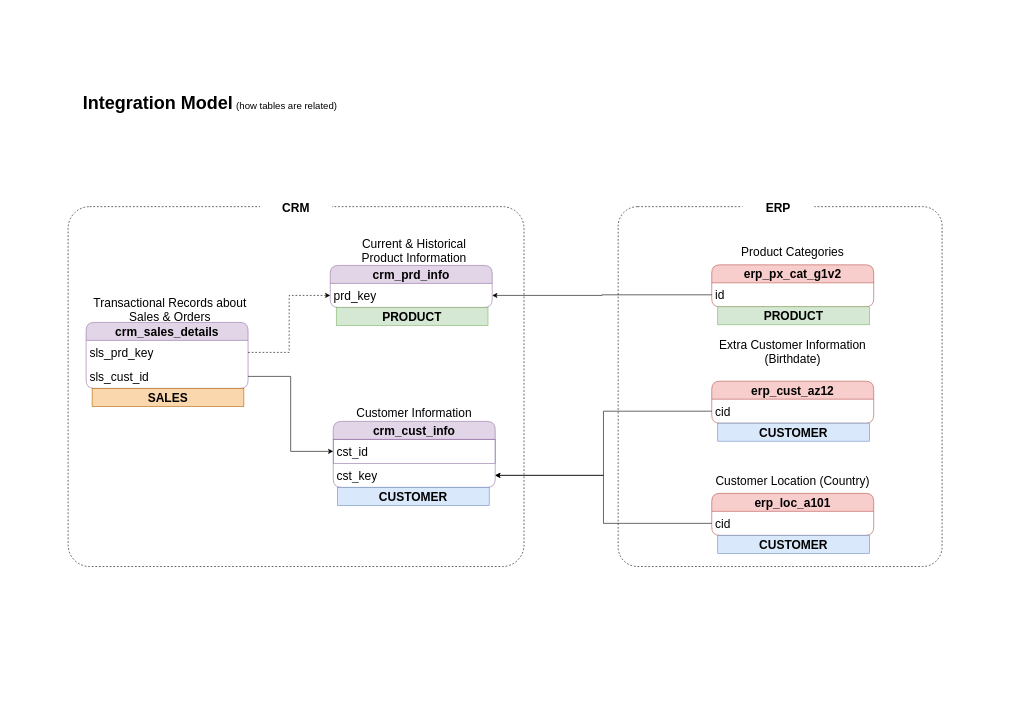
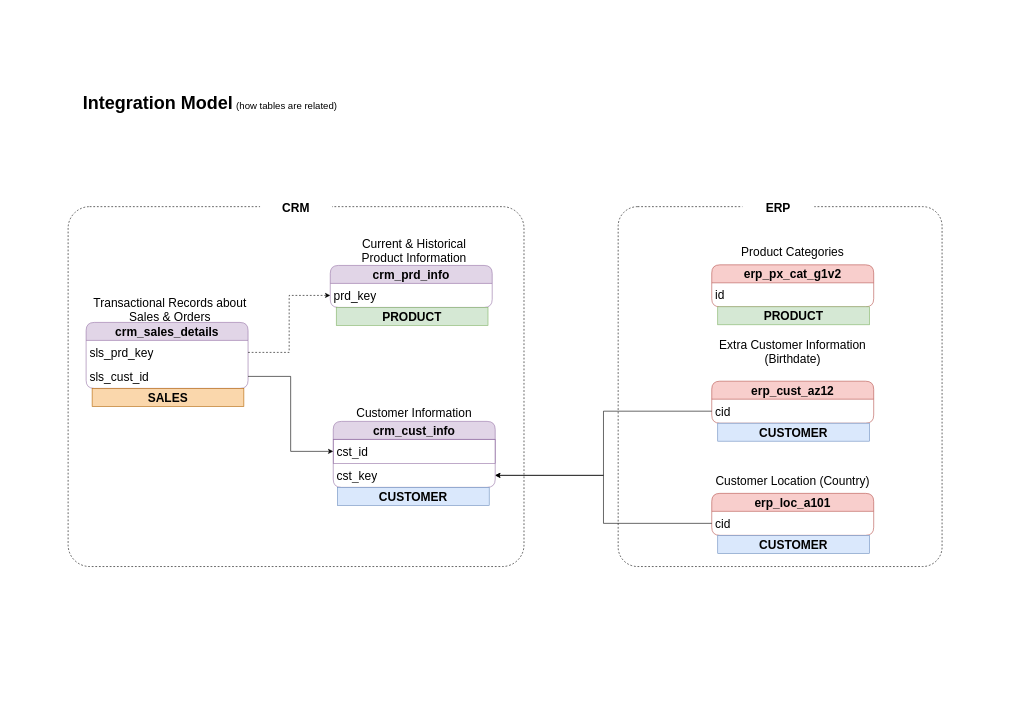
  <mxCell id="0" />
  <mxCell id="1" parent="0" />
  <mxCell id="2" value="&lt;font style=&quot;&quot;&gt;&lt;b style=&quot;&quot;&gt;&lt;font style=&quot;font-size: 30px;&quot;&gt;Integration Model&lt;/font&gt;&lt;/b&gt;&lt;span style=&quot;font-size: 20px;&quot;&gt;&amp;nbsp;&lt;/span&gt;&lt;/font&gt;&lt;font style=&quot;font-size: 16px;&quot;&gt;(how tables are related)&lt;/font&gt;" style="text;html=1;align=left;verticalAlign=top;whiteSpace=wrap;rounded=0;" parent="1" vertex="1"><mxGeometry x="136" y="147" width="430" height="40" as="geometry" /></mxCell>
  <mxCell id="3" value="crm_cust_info" style="swimlane;fontStyle=1;childLayout=stackLayout;horizontal=1;startSize=30;horizontalStack=0;resizeParent=1;resizeParentMax=0;resizeLast=0;collapsible=1;marginBottom=0;whiteSpace=wrap;html=1;fontSize=20;rounded=1;shadow=0;fillColor=#e1d5e7;strokeColor=#9673a6;container=0;" parent="1" vertex="1"><mxGeometry x="555" y="702" width="270" height="110" as="geometry" /></mxCell>
  <mxCell id="4" value="&lt;span&gt;&lt;font style=&quot;font-size: 20px;&quot;&gt;Customer Information&lt;/font&gt;&lt;/span&gt;" style="text;html=1;align=center;verticalAlign=middle;whiteSpace=wrap;rounded=0;fontStyle=0;container=0;" parent="1" vertex="1"><mxGeometry x="565" y="672" width="250" height="30" as="geometry" /></mxCell>
  <mxCell id="5" value="crm_prd_info" style="swimlane;fontStyle=1;childLayout=stackLayout;horizontal=1;startSize=30;horizontalStack=0;resizeParent=1;resizeParentMax=0;resizeLast=0;collapsible=1;marginBottom=0;whiteSpace=wrap;html=1;fontSize=20;rounded=1;shadow=0;fillColor=#e1d5e7;strokeColor=#9673a6;container=0;" parent="1" vertex="1"><mxGeometry x="550" y="442" width="270" height="70" as="geometry" /></mxCell>
  <mxCell id="6" value="&lt;font style=&quot;font-size: 20px;&quot;&gt;Current &amp;amp; Historical&lt;br&gt;Product Information&lt;/font&gt;" style="text;html=1;align=center;verticalAlign=middle;whiteSpace=wrap;rounded=0;container=0;" parent="1" vertex="1"><mxGeometry x="510" y="392" width="360" height="50" as="geometry" /></mxCell>
  <mxCell id="7" value="crm_sales_details" style="swimlane;fontStyle=1;childLayout=stackLayout;horizontal=1;startSize=30;horizontalStack=0;resizeParent=1;resizeParentMax=0;resizeLast=0;collapsible=1;marginBottom=0;whiteSpace=wrap;html=1;fontSize=20;rounded=1;shadow=0;fillColor=#e1d5e7;strokeColor=#9673a6;container=0;" parent="1" vertex="1"><mxGeometry x="143" y="537" width="270" height="110" as="geometry" /></mxCell>
  <mxCell id="8" value="&lt;span&gt;&lt;font style=&quot;font-size: 20px;&quot;&gt;Transactional Records about&lt;br&gt;Sales &amp;amp; Orders&lt;/font&gt;&lt;/span&gt;" style="text;html=1;align=center;verticalAlign=middle;whiteSpace=wrap;rounded=0;fontStyle=0;container=0;" parent="1" vertex="1"><mxGeometry x="103" y="492" width="360" height="45" as="geometry" /></mxCell>
  <mxCell id="9" style="edgeStyle=orthogonalEdgeStyle;rounded=0;orthogonalLoop=1;jettySize=auto;html=1;entryX=0;entryY=0.5;entryDx=0;entryDy=0;dashed=1;" parent="1" source="31" target="30" edge="1"><mxGeometry relative="1" as="geometry" /></mxCell>
  <mxCell id="10" style="edgeStyle=orthogonalEdgeStyle;rounded=0;orthogonalLoop=1;jettySize=auto;html=1;entryX=0;entryY=0.5;entryDx=0;entryDy=0;" parent="1" source="32" target="27" edge="1"><mxGeometry relative="1" as="geometry" /></mxCell>
  <mxCell id="11" value="erp_cust_az12" style="swimlane;fontStyle=1;childLayout=stackLayout;horizontal=1;startSize=30;horizontalStack=0;resizeParent=1;resizeParentMax=0;resizeLast=0;collapsible=1;marginBottom=0;whiteSpace=wrap;html=1;fontSize=20;rounded=1;shadow=0;fillColor=#f8cecc;strokeColor=#b85450;" parent="1" vertex="1"><mxGeometry x="1186" y="635" width="270" height="70" as="geometry" /></mxCell>
  <mxCell id="12" value="cid" style="text;strokeColor=none;fillColor=none;align=left;verticalAlign=middle;spacingLeft=4;spacingRight=4;overflow=hidden;points=[[0,0.5],[1,0.5]];portConstraint=eastwest;rotatable=0;whiteSpace=wrap;html=1;fontSize=20;" parent="11" vertex="1"><mxGeometry y="30" width="270" height="40" as="geometry" /></mxCell>
  <mxCell id="13" value="&lt;span&gt;&lt;font style=&quot;font-size: 20px;&quot;&gt;Extra Customer Information (Birthdate)&lt;/font&gt;&lt;/span&gt;" style="text;html=1;align=center;verticalAlign=middle;whiteSpace=wrap;rounded=0;fontStyle=0" parent="1" vertex="1"><mxGeometry x="1196" y="555" width="250" height="60" as="geometry" /></mxCell>
  <mxCell id="14" style="edgeStyle=orthogonalEdgeStyle;rounded=0;orthogonalLoop=1;jettySize=auto;html=1;entryX=1;entryY=0.5;entryDx=0;entryDy=0;" parent="1" source="12" target="29" edge="1"><mxGeometry relative="1" as="geometry" /></mxCell>
  <mxCell id="15" value="erp_loc_a101" style="swimlane;fontStyle=1;childLayout=stackLayout;horizontal=1;startSize=30;horizontalStack=0;resizeParent=1;resizeParentMax=0;resizeLast=0;collapsible=1;marginBottom=0;whiteSpace=wrap;html=1;fontSize=20;rounded=1;shadow=0;fillColor=#f8cecc;strokeColor=#b85450;" parent="1" vertex="1"><mxGeometry x="1186" y="822" width="270" height="70" as="geometry" /></mxCell>
  <mxCell id="16" value="cid" style="text;strokeColor=none;fillColor=none;align=left;verticalAlign=middle;spacingLeft=4;spacingRight=4;overflow=hidden;points=[[0,0.5],[1,0.5]];portConstraint=eastwest;rotatable=0;whiteSpace=wrap;html=1;fontSize=20;" parent="15" vertex="1"><mxGeometry y="30" width="270" height="40" as="geometry" /></mxCell>
  <mxCell id="17" value="&lt;span&gt;&lt;font style=&quot;font-size: 20px;&quot;&gt;Customer Location (Country)&lt;/font&gt;&lt;/span&gt;" style="text;html=1;align=center;verticalAlign=middle;whiteSpace=wrap;rounded=0;fontStyle=0" parent="1" vertex="1"><mxGeometry x="1186" y="778" width="270" height="44" as="geometry" /></mxCell>
  <mxCell id="18" style="edgeStyle=orthogonalEdgeStyle;rounded=0;orthogonalLoop=1;jettySize=auto;html=1;entryX=1;entryY=0.5;entryDx=0;entryDy=0;" parent="1" source="16" target="29" edge="1"><mxGeometry relative="1" as="geometry" /></mxCell>
  <mxCell id="19" value="erp_px_cat_g1v2" style="swimlane;fontStyle=1;childLayout=stackLayout;horizontal=1;startSize=30;horizontalStack=0;resizeParent=1;resizeParentMax=0;resizeLast=0;collapsible=1;marginBottom=0;whiteSpace=wrap;html=1;fontSize=20;rounded=1;shadow=0;fillColor=#f8cecc;strokeColor=#b85450;" parent="1" vertex="1"><mxGeometry x="1186" y="441" width="270" height="70" as="geometry" /></mxCell>
  <mxCell id="20" value="id" style="text;strokeColor=none;fillColor=none;align=left;verticalAlign=middle;spacingLeft=4;spacingRight=4;overflow=hidden;points=[[0,0.5],[1,0.5]];portConstraint=eastwest;rotatable=0;whiteSpace=wrap;html=1;fontSize=20;" parent="19" vertex="1"><mxGeometry y="30" width="270" height="40" as="geometry" /></mxCell>
  <mxCell id="21" value="&lt;span&gt;&lt;font style=&quot;font-size: 20px;&quot;&gt;Product Categories&lt;/font&gt;&lt;/span&gt;" style="text;html=1;align=center;verticalAlign=middle;whiteSpace=wrap;rounded=0;fontStyle=0" parent="1" vertex="1"><mxGeometry x="1186" y="397" width="270" height="44" as="geometry" /></mxCell>
- <mxCell id="22" style="edgeStyle=orthogonalEdgeStyle;rounded=0;orthogonalLoop=1;jettySize=auto;html=1;entryX=1;entryY=0.5;entryDx=0;entryDy=0;" parent="1" source="20" target="30" edge="1"><mxGeometry relative="1" as="geometry" /></mxCell>
  <mxCell id="23" value="" style="rounded=1;whiteSpace=wrap;html=1;arcSize=6;fillColor=none;dashed=1;container=0;" parent="1" vertex="1"><mxGeometry x="113" y="344" width="760" height="600" as="geometry" /></mxCell>
  <mxCell id="24" value="&lt;font&gt;&lt;span&gt;CRM&lt;/span&gt;&lt;/font&gt;" style="rounded=1;whiteSpace=wrap;html=1;fontStyle=1;fontSize=20;fillColor=default;strokeColor=none;container=0;" parent="1" vertex="1"><mxGeometry x="433" y="315" width="120" height="60" as="geometry" /></mxCell>
  <mxCell id="25" value="" style="rounded=1;whiteSpace=wrap;html=1;arcSize=6;fillColor=none;dashed=1;" parent="1" vertex="1"><mxGeometry x="1030" y="344" width="540" height="600" as="geometry" /></mxCell>
  <mxCell id="26" value="&lt;font&gt;&lt;span&gt;ERP&lt;/span&gt;&lt;/font&gt;" style="rounded=1;whiteSpace=wrap;html=1;fontStyle=1;fontSize=20;fillColor=default;strokeColor=none;" parent="1" vertex="1"><mxGeometry x="1237" y="315" width="120" height="60" as="geometry" /></mxCell>
  <mxCell id="27" value="cst_id" style="text;strokeColor=#9673a6;fillColor=none;align=left;verticalAlign=middle;spacingLeft=4;spacingRight=4;overflow=hidden;points=[[0,0.5],[1,0.5]];portConstraint=eastwest;rotatable=0;whiteSpace=wrap;html=1;fontSize=20;container=0;" parent="1" vertex="1"><mxGeometry x="555" y="732" width="270" height="40" as="geometry" /></mxCell>
  <mxCell id="28" value="&lt;b&gt;PRODUCT&lt;/b&gt;" style="text;html=1;strokeColor=#82b366;fillColor=#d5e8d4;align=center;verticalAlign=middle;whiteSpace=wrap;overflow=hidden;fontSize=20;container=0;" parent="1" vertex="1"><mxGeometry x="560" y="512" width="253" height="30" as="geometry" /></mxCell>
  <mxCell id="29" value="cst_key" style="text;strokeColor=none;fillColor=none;align=left;verticalAlign=middle;spacingLeft=4;spacingRight=4;overflow=hidden;points=[[0,0.5],[1,0.5]];portConstraint=eastwest;rotatable=0;whiteSpace=wrap;html=1;fontSize=20;container=0;" parent="1" vertex="1"><mxGeometry x="555" y="772" width="270" height="40" as="geometry" /></mxCell>
  <mxCell id="30" value="prd_key" style="text;strokeColor=none;fillColor=none;align=left;verticalAlign=middle;spacingLeft=4;spacingRight=4;overflow=hidden;points=[[0,0.5],[1,0.5]];portConstraint=eastwest;rotatable=0;whiteSpace=wrap;html=1;fontSize=20;container=0;" parent="1" vertex="1"><mxGeometry x="550" y="472" width="270" height="40" as="geometry" /></mxCell>
  <mxCell id="31" value="sls_prd_key" style="text;strokeColor=none;fillColor=none;align=left;verticalAlign=middle;spacingLeft=4;spacingRight=4;overflow=hidden;points=[[0,0.5],[1,0.5]];portConstraint=eastwest;rotatable=0;whiteSpace=wrap;html=1;fontSize=20;container=0;" parent="1" vertex="1"><mxGeometry x="143" y="567" width="270" height="40" as="geometry" /></mxCell>
  <mxCell id="32" value="sls_cust_id" style="text;strokeColor=none;fillColor=none;align=left;verticalAlign=middle;spacingLeft=4;spacingRight=4;overflow=hidden;points=[[0,0.5],[1,0.5]];portConstraint=eastwest;rotatable=0;whiteSpace=wrap;html=1;fontSize=20;container=0;" parent="1" vertex="1"><mxGeometry x="143" y="607" width="270" height="40" as="geometry" /></mxCell>
  <mxCell id="33" value="&lt;b&gt;PRODUCT&lt;/b&gt;" style="text;html=1;strokeColor=#82b366;fillColor=#d5e8d4;align=center;verticalAlign=middle;whiteSpace=wrap;overflow=hidden;fontSize=20;container=0;" parent="1" vertex="1"><mxGeometry x="1196" y="511" width="253" height="30" as="geometry" /></mxCell>
  <mxCell id="34" value="&lt;b&gt;CUSTOMER&lt;/b&gt;" style="text;html=1;strokeColor=#6c8ebf;fillColor=#dae8fc;align=center;verticalAlign=middle;whiteSpace=wrap;overflow=hidden;fontSize=20;container=0;" parent="1" vertex="1"><mxGeometry x="562" y="812" width="253" height="30" as="geometry" /></mxCell>
  <mxCell id="35" value="&lt;b&gt;CUSTOMER&lt;/b&gt;" style="text;html=1;strokeColor=#6c8ebf;fillColor=#dae8fc;align=center;verticalAlign=middle;whiteSpace=wrap;overflow=hidden;fontSize=20;container=0;" parent="1" vertex="1"><mxGeometry x="1196" y="705" width="253" height="30" as="geometry" /></mxCell>
  <mxCell id="36" value="&lt;b&gt;CUSTOMER&lt;/b&gt;" style="text;html=1;strokeColor=#6c8ebf;fillColor=#dae8fc;align=center;verticalAlign=middle;whiteSpace=wrap;overflow=hidden;fontSize=20;container=0;" parent="1" vertex="1"><mxGeometry x="1196" y="892" width="253" height="30" as="geometry" /></mxCell>
  <mxCell id="37" value="&lt;b&gt;SALES&lt;/b&gt;" style="text;html=1;strokeColor=#b46504;fillColor=#fad7ac;align=center;verticalAlign=middle;whiteSpace=wrap;overflow=hidden;fontSize=20;container=0;" parent="1" vertex="1"><mxGeometry x="153" y="647" width="253" height="30" as="geometry" /></mxCell>
  <mxCell id="38" value="" style="rounded=0;whiteSpace=wrap;html=1;strokeColor=none;fillColor=none;" vertex="1" parent="1"><mxGeometry width="1650" height="1140" as="geometry" x="20" y="20" /></mxCell>
